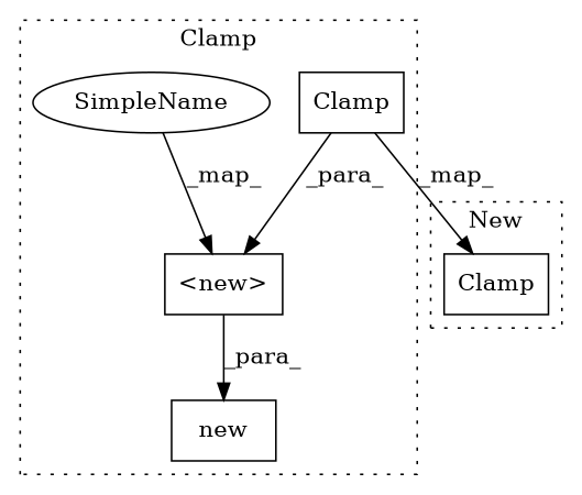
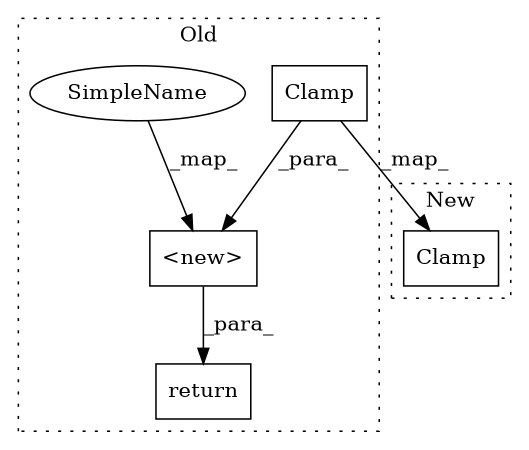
  digraph {
    node [a=32 l="6,1" shape=box]
    n1 [label=Clamp s="1704,1755"]
    n2 [a=14 l="39,1" label="<new>" s="1645,1756"]
    n3 [a=42 l=12 label=SimpleName s=1684 shape=ellipse]
-   n4 [a=41 l=13 label=new s=1632]
+   n4 [a=41 l=13 label=return s=1632]
    n5 [label=Clamp s="1636,1687"]
    subgraph cluster_1 {
-     label=Clamp
+     label=Old
      style=dotted
      n1
      n2
      n3
      n4
    }
    subgraph cluster_2 {
      label=New
      style=dotted
      n5
    }
    n1 -> n2 [label=_para_]
    n1 -> n5 [label=_map_]
    n2 -> n4 [label=_para_]
    n3 -> n2 [label=_map_]
  }
